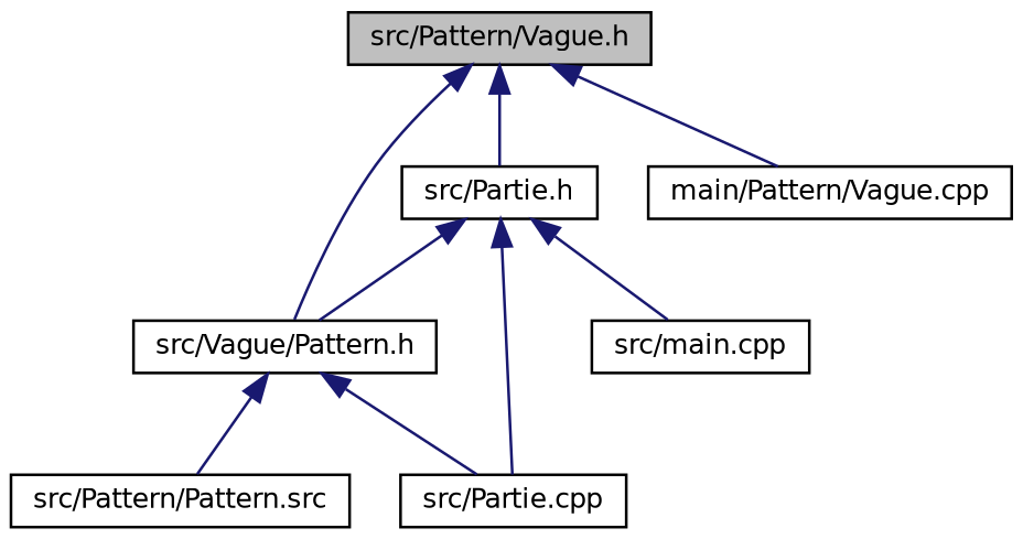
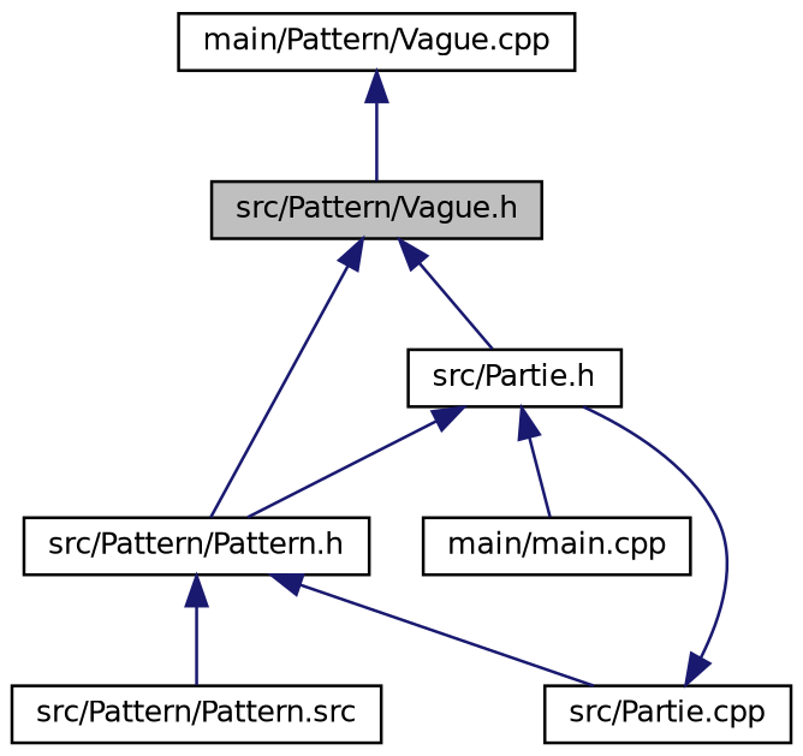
  digraph {
    node [color=black fillcolor=white fontname=Helvetica fontsize=10 shape=record style=filled]
    edge [color=midnightblue dir=back fontname=Helvetica fontsize=10 labelfontname=Helvetica labelfontsize=10 style=solid]
    n1 [fillcolor=grey75 fontcolor=black height=0.2 label="src/Pattern/Vague.h" width=0.4]
    n2 [height=0.2 label="src/Partie.h" width=0.4]
-   n3 [height=0.2 label="src/Vague/Pattern.h" width=0.4]
+   n3 [height=0.2 label="src/Pattern/Pattern.h" width=0.4]
    n4 [height=0.2 label="main/Pattern/Vague.cpp" width=0.4]
    n5 [height=0.2 label="src/Partie.cpp" width=0.4]
-   n6 [height=0.2 label="src/main.cpp" width=0.4]
+   n6 [height=0.2 label="main/main.cpp" width=0.4]
    n7 [height=0.2 label="src/Pattern/Pattern.src" width=0.4]
    n1 -> n2
    n1 -> n3
-   n1 -> n4
+   n4 -> n1
    n2 -> n3
-   n2 -> n5
+   n5 -> n2
    n2 -> n6
    n3 -> n5
    n3 -> n7
  }
